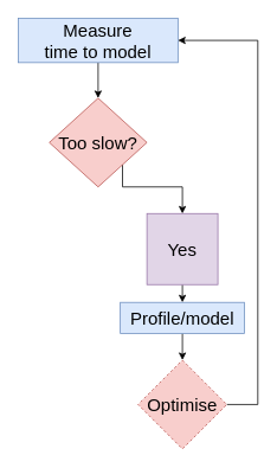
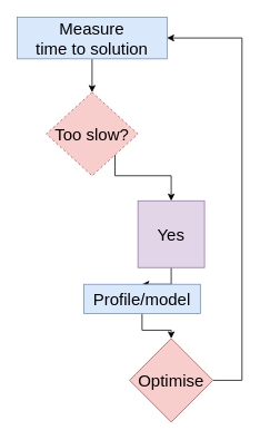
  <mxCell id="0" />
  <mxCell id="1" parent="0" />
  <mxCell id="2" style="edgeStyle=orthogonalEdgeStyle;rounded=0;orthogonalLoop=1;jettySize=auto;html=1;exitX=0.5;exitY=1;exitDx=0;exitDy=0;" edge="1" parent="1" source="3" target="5"><mxGeometry relative="1" as="geometry" /></mxCell>
- <mxCell id="3" value="&lt;font style=&quot;font-size: 20px&quot;&gt;Measure&lt;br&gt;time to model&lt;/font&gt;" style="text;html=1;strokeColor=#6c8ebf;fillColor=#dae8fc;align=center;verticalAlign=middle;whiteSpace=wrap;rounded=0;" vertex="1" parent="1"><mxGeometry x="20" y="20" width="180" height="50" as="geometry" /></mxCell>
+ <mxCell id="3" value="&lt;font style=&quot;font-size: 20px&quot;&gt;Measure&lt;br&gt;time to solution&lt;/font&gt;" style="text;html=1;strokeColor=#6c8ebf;fillColor=#dae8fc;align=center;verticalAlign=middle;whiteSpace=wrap;rounded=0;" vertex="1" parent="1"><mxGeometry x="20" y="20" width="180" height="50" as="geometry" /></mxCell>
  <mxCell id="4" style="edgeStyle=orthogonalEdgeStyle;rounded=0;orthogonalLoop=1;jettySize=auto;html=1;exitX=1;exitY=1;exitDx=0;exitDy=0;entryX=0.5;entryY=0;entryDx=0;entryDy=0;" edge="1" parent="1" source="5" target="7"><mxGeometry relative="1" as="geometry"><Array as="points"><mxPoint x="138" y="210" /><mxPoint x="205" y="210" /></Array></mxGeometry></mxCell>
- <mxCell id="5" value="&lt;font style=&quot;font-size: 20px&quot;&gt;Too slow?&lt;/font&gt;" style="rhombus;whiteSpace=wrap;html=1;fillColor=#f8cecc;strokeColor=#b85450;" vertex="1" parent="1"><mxGeometry x="55" y="110" width="110" height="100" as="geometry" /></mxCell>
+ <mxCell id="5" value="&lt;font style=&quot;font-size: 20px&quot;&gt;Too slow?&lt;/font&gt;" style="rhombus;whiteSpace=wrap;html=1;fillColor=#f8cecc;strokeColor=#b85450;dashed=1;" vertex="1" parent="1"><mxGeometry x="55" y="110" width="110" height="100" as="geometry" /></mxCell>
  <mxCell id="6" style="edgeStyle=orthogonalEdgeStyle;rounded=0;orthogonalLoop=1;jettySize=auto;html=1;exitX=0.5;exitY=1;exitDx=0;exitDy=0;entryX=0.5;entryY=0;entryDx=0;entryDy=0;" edge="1" parent="1" source="7" target="11"><mxGeometry relative="1" as="geometry"><mxPoint x="180" y="340" as="targetPoint" /><Array as="points" /></mxGeometry></mxCell>
  <mxCell id="7" value="&lt;font style=&quot;font-size: 20px&quot;&gt;Yes&lt;/font&gt;" style="whiteSpace=wrap;html=1;aspect=fixed;fillColor=#e1d5e7;strokeColor=#9673a6;" vertex="1" parent="1"><mxGeometry x="165" y="240" width="80" height="80" as="geometry" /></mxCell>
  <mxCell id="8" style="edgeStyle=orthogonalEdgeStyle;rounded=0;orthogonalLoop=1;jettySize=auto;html=1;exitX=0.5;exitY=1;exitDx=0;exitDy=0;entryX=0.5;entryY=0;entryDx=0;entryDy=0;" edge="1" parent="1" source="11" target="10"><mxGeometry relative="1" as="geometry"><mxPoint x="180" y="460" as="sourcePoint" /></mxGeometry></mxCell>
  <mxCell id="9" style="edgeStyle=orthogonalEdgeStyle;rounded=0;orthogonalLoop=1;jettySize=auto;html=1;exitX=1;exitY=0.5;exitDx=0;exitDy=0;entryX=1;entryY=0.5;entryDx=0;entryDy=0;" edge="1" parent="1" source="10" target="3"><mxGeometry relative="1" as="geometry"><Array as="points"><mxPoint x="290" y="455" /><mxPoint x="290" y="45" /></Array></mxGeometry></mxCell>
- <mxCell id="10" value="&lt;font style=&quot;font-size: 20px&quot;&gt;Optimise&lt;/font&gt;" style="rhombus;whiteSpace=wrap;html=1;fillColor=#f8cecc;strokeColor=#b85450;dashed=1;" vertex="1" parent="1"><mxGeometry x="155" y="405" width="100" height="100" as="geometry" /></mxCell>
- <mxCell id="11" value="&lt;font style=&quot;font-size: 20px&quot;&gt;Profile/model&lt;/font&gt;" style="rounded=0;whiteSpace=wrap;html=1;strokeColor=#6c8ebf;fillColor=#dae8fc;" vertex="1" parent="1"><mxGeometry x="135" y="340" width="140" height="35" as="geometry" /></mxCell>
+ <mxCell id="10" value="&lt;font style=&quot;font-size: 20px&quot;&gt;Optimise&lt;/font&gt;" style="rhombus;whiteSpace=wrap;html=1;fillColor=#f8cecc;strokeColor=#b85450;" vertex="1" parent="1"><mxGeometry x="155" y="405" width="100" height="100" as="geometry" /></mxCell>
+ <mxCell id="11" value="&lt;font style=&quot;font-size: 20px&quot;&gt;Profile/model&lt;/font&gt;" style="rounded=0;whiteSpace=wrap;html=1;strokeColor=#6c8ebf;fillColor=#dae8fc;" vertex="1" parent="1"><mxGeometry x="100" y="340" width="140" height="35" as="geometry" /></mxCell>
